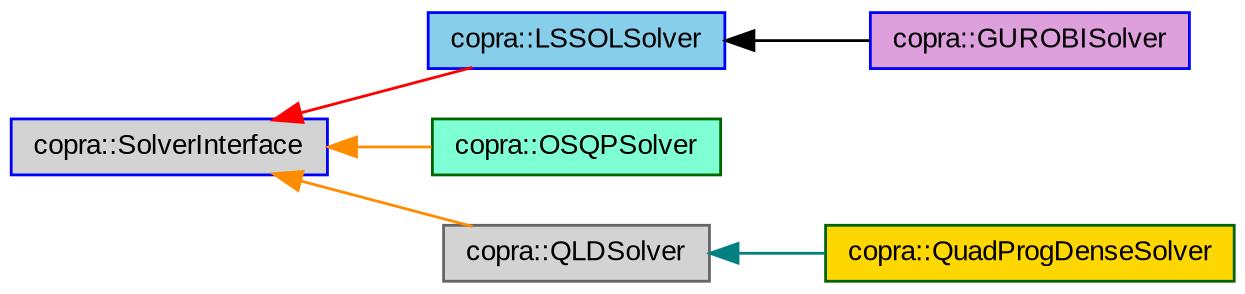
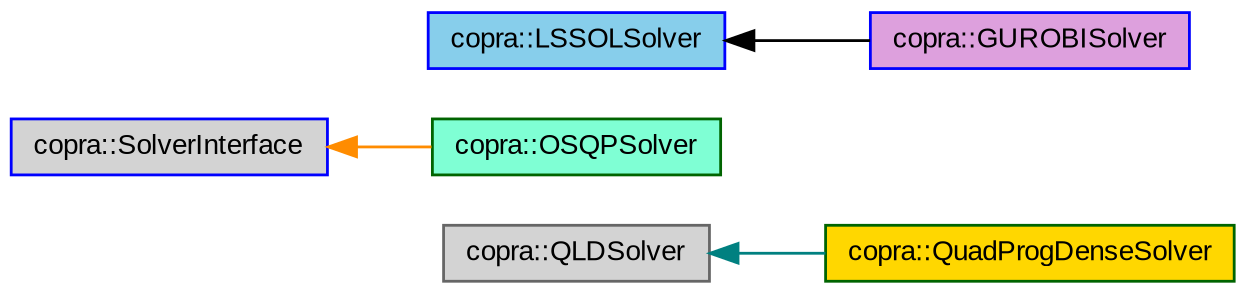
  digraph {
    fontname="Liberation Sans"
    rankdir=LR
    node [color=blue fillcolor=lightgrey fontname="Liberation Sans" fontsize=10 shape=record style=filled]
    edge [color=darkorange dir=back fontname="Liberation Sans" fontsize=10 labelfontname=Helvetica labelfontsize=10 style=solid]
    n1 [fontcolor=black height=0.2 label="copra::SolverInterface" width=0.4]
    n2 [fillcolor=skyblue height=0.2 label="copra::LSSOLSolver" width=0.4]
    n3 [color=darkgreen fillcolor=aquamarine height=0.2 label="copra::OSQPSolver" width=0.4]
    n4 [color=gray40 height=0.2 label="copra::QLDSolver" width=0.4]
    n5 [fillcolor=plum height=0.2 label="copra::GUROBISolver" width=0.4]
    n6 [color=darkgreen fillcolor=gold height=0.2 label="copra::QuadProgDenseSolver" width=0.4]
-   n1 -> n2 [color=red]
    n1 -> n3
-   n1 -> n4
    n2 -> n5 [color=black]
    n4 -> n6 [color=teal]
  }
